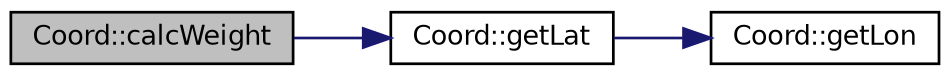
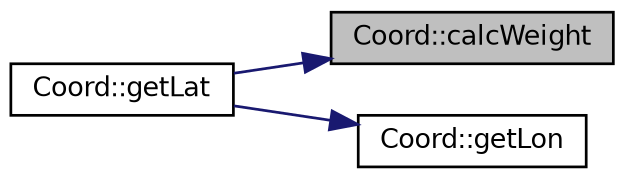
  digraph {
    rankdir=LR
    node [color=black fillcolor=white fontname=Helvetica fontsize=10 shape=record style=filled]
    edge [color=midnightblue fontname=Helvetica fontsize=10 labelfontname=Helvetica labelfontsize=10 style=solid]
    n1 [fillcolor=grey75 fontcolor=black height=0.2 label="Coord::calcWeight" width=0.4]
    n2 [height=0.2 label="Coord::getLat" width=0.4]
    n3 [height=0.2 label="Coord::getLon" width=0.4]
-   n1 -> n2
+   n2 -> n1
    n2 -> n3
  }
